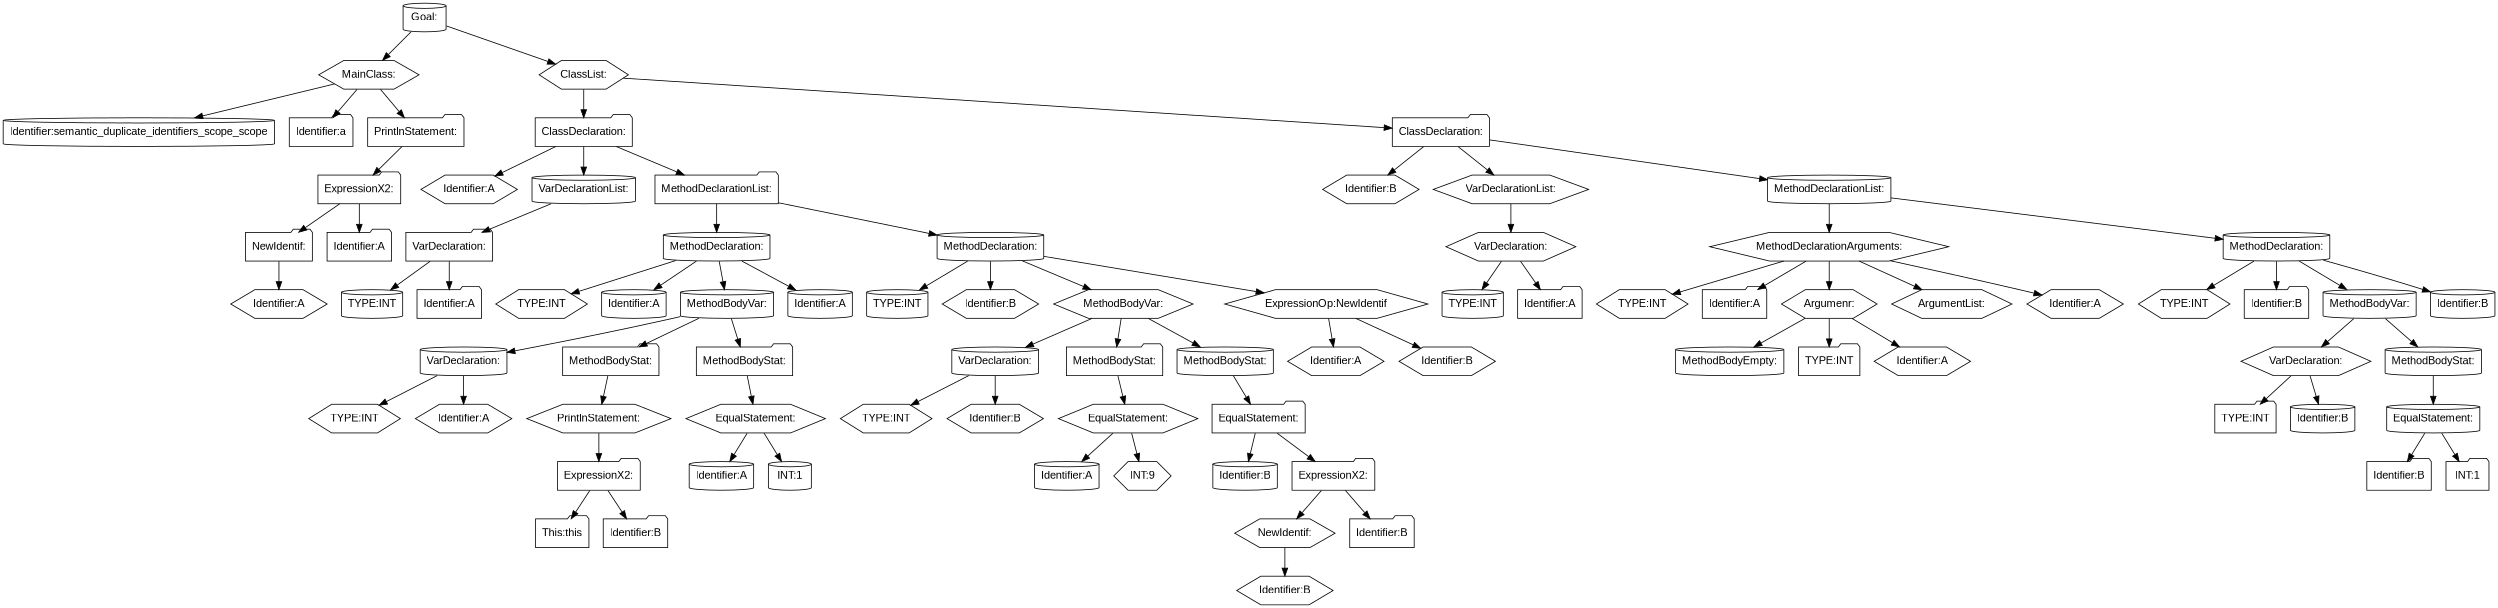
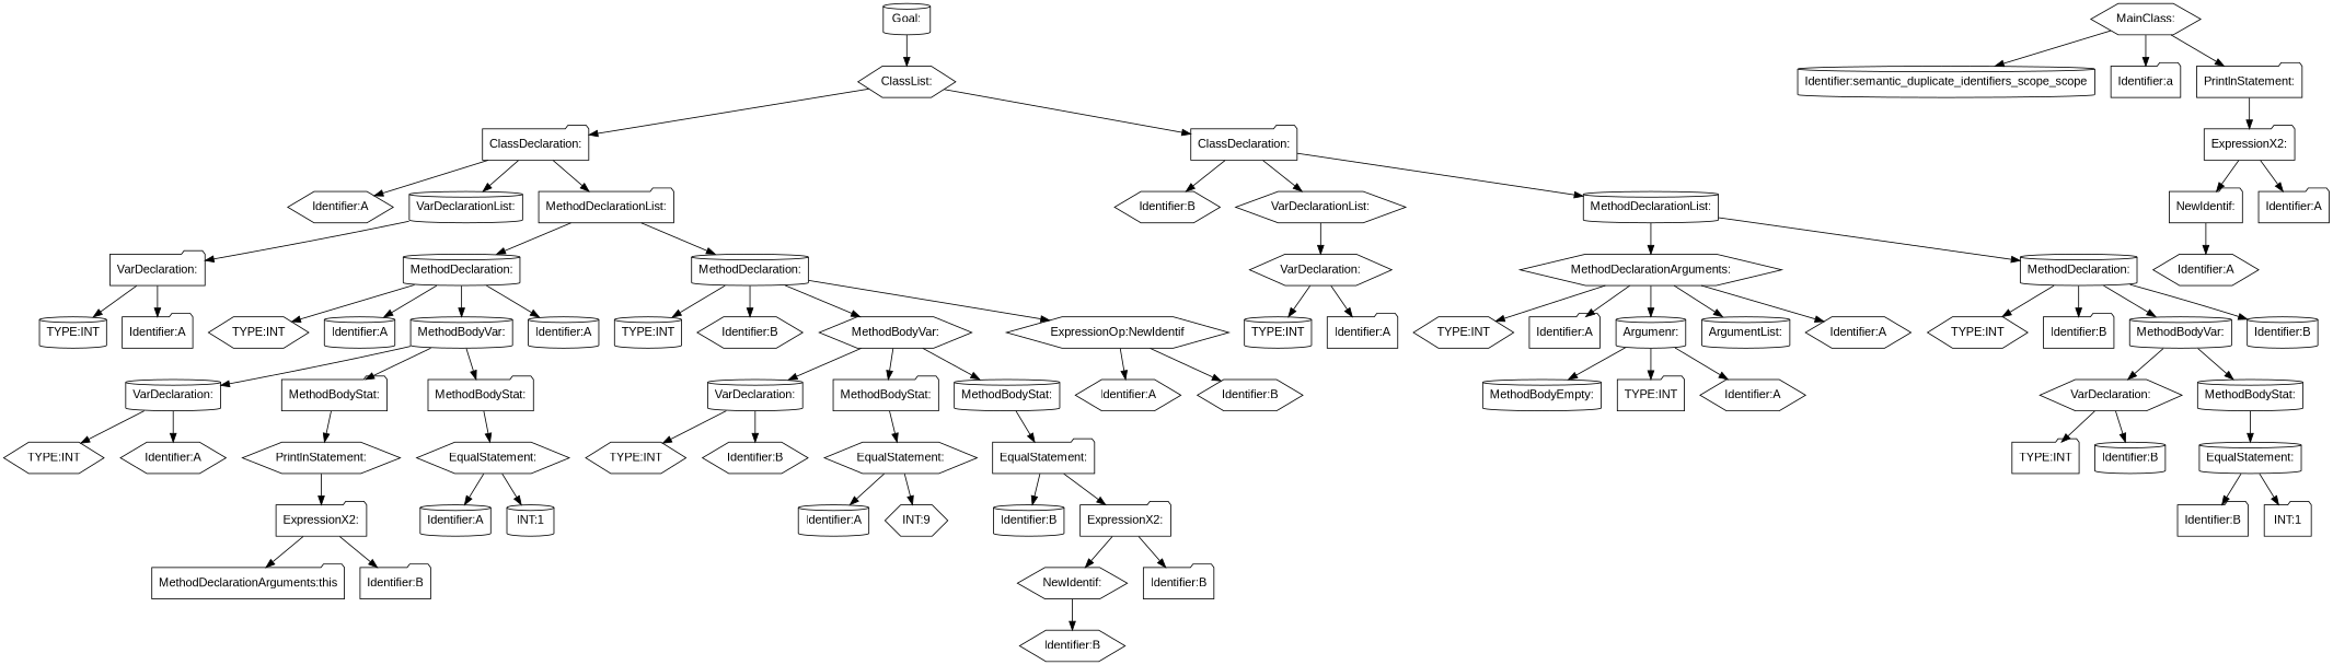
  digraph {
    fontname="Liberation Sans"
    node [fontname="Liberation Sans" shape=hexagon]
    edge [fontname="Liberation Sans"]
    n1 [label="Goal:" shape=cylinder]
    n2 [label="MainClass:"]
    n3 [label="ClassList:"]
    n4 [label="Identifier:semantic_duplicate_identifiers_scope_scope" shape=cylinder]
    n5 [label="Identifier:a" shape=folder]
    n6 [label="PrintlnStatement:" shape=folder]
    n7 [label="ClassDeclaration:" shape=folder]
    n8 [label="ClassDeclaration:" shape=folder]
    n9 [label="ExpressionX2:" shape=folder]
    n10 [label="NewIdentif:" shape=folder]
    n11 [label="Identifier:A" shape=folder]
    n12 [label="Identifier:A"]
    n13 [label="Identifier:A"]
    n14 [label="VarDeclarationList:" shape=cylinder]
    n15 [label="MethodDeclarationList:" shape=folder]
    n16 [label="Identifier:B"]
    n17 [label="VarDeclarationList:"]
    n18 [label="MethodDeclarationList:" shape=cylinder]
    n19 [label="VarDeclaration:" shape=folder]
    n20 [label="MethodDeclaration:" shape=cylinder]
    n21 [label="MethodDeclaration:" shape=cylinder]
    n22 [label="TYPE:INT" shape=cylinder]
    n23 [label="Identifier:A" shape=folder]
    n24 [label="TYPE:INT"]
    n25 [label="Identifier:A" shape=cylinder]
    n26 [label="MethodBodyVar:" shape=cylinder]
    n27 [label="Identifier:A" shape=cylinder]
    n28 [label="TYPE:INT" shape=cylinder]
    n29 [label="Identifier:B"]
    n30 [label="MethodBodyVar:"]
    n31 [label="ExpressionOp:NewIdentif"]
    n32 [label="VarDeclaration:" shape=cylinder]
    n33 [label="MethodBodyStat:" shape=folder]
    n34 [label="MethodBodyStat:" shape=folder]
    n35 [label="TYPE:INT"]
    n36 [label="Identifier:A"]
    n37 [label="PrintlnStatement:"]
    n38 [label="EqualStatement:"]
    n39 [label="ExpressionX2:" shape=folder]
-   n40 [label="This:this" shape=folder]
+   n40 [label="MethodDeclarationArguments:this" shape=folder]
    n41 [label="Identifier:B" shape=folder]
    n42 [label="Identifier:A" shape=cylinder]
    n43 [label="INT:1" shape=cylinder]
    n44 [label="VarDeclaration:" shape=cylinder]
    n45 [label="MethodBodyStat:" shape=folder]
    n46 [label="MethodBodyStat:" shape=cylinder]
    n47 [label="Identifier:A"]
    n48 [label="Identifier:B"]
    n49 [label="TYPE:INT"]
    n50 [label="Identifier:B"]
    n51 [label="EqualStatement:"]
    n52 [label="EqualStatement:" shape=folder]
    n53 [label="Identifier:A" shape=cylinder]
    n54 [label="INT:9"]
    n55 [label="Identifier:B" shape=cylinder]
    n56 [label="ExpressionX2:" shape=folder]
    n57 [label="NewIdentif:"]
    n58 [label="Identifier:B" shape=folder]
    n59 [label="Identifier:B"]
    n60 [label="VarDeclaration:"]
    n61 [label="MethodDeclarationArguments:"]
    n62 [label="MethodDeclaration:" shape=cylinder]
    n63 [label="TYPE:INT" shape=cylinder]
    n64 [label="Identifier:A" shape=folder]
    n65 [label="TYPE:INT"]
    n66 [label="Identifier:A" shape=folder]
-   n67 [label="Argumenr:"]
-   n68 [label="ArgumentList:"]
+   n67 [label="Argumenr:" shape=cylinder]
+   n68 [label="ArgumentList:" shape=cylinder]
    n69 [label="Identifier:A"]
    n70 [label="TYPE:INT"]
    n71 [label="Identifier:B" shape=folder]
    n72 [label="MethodBodyVar:" shape=cylinder]
    n73 [label="Identifier:B" shape=cylinder]
    n74 [label="MethodBodyEmpty:" shape=cylinder]
    n75 [label="TYPE:INT" shape=folder]
    n76 [label="Identifier:A"]
    n77 [label="VarDeclaration:"]
    n78 [label="MethodBodyStat:" shape=cylinder]
    n79 [label="TYPE:INT" shape=folder]
    n80 [label="Identifier:B" shape=cylinder]
    n81 [label="EqualStatement:" shape=cylinder]
    n82 [label="Identifier:B" shape=folder]
    n83 [label="INT:1" shape=folder]
-   n1 -> n2
    n1 -> n3
    n2 -> n4
    n2 -> n5
    n2 -> n6
    n3 -> n7
    n3 -> n8
    n6 -> n9
    n7 -> n13
    n7 -> n14
    n7 -> n15
    n8 -> n16
    n8 -> n17
    n8 -> n18
    n9 -> n10
    n9 -> n11
    n10 -> n12
    n14 -> n19
    n15 -> n20
    n15 -> n21
    n17 -> n60
    n18 -> n61
    n18 -> n62
    n19 -> n22
    n19 -> n23
    n20 -> n24
    n20 -> n25
    n20 -> n26
    n20 -> n27
    n21 -> n28
    n21 -> n29
    n21 -> n30
    n21 -> n31
    n26 -> n32
    n26 -> n33
    n26 -> n34
    n30 -> n44
    n30 -> n45
    n30 -> n46
    n31 -> n47
    n31 -> n48
    n32 -> n35
    n32 -> n36
    n33 -> n37
    n34 -> n38
    n37 -> n39
    n38 -> n42
    n38 -> n43
    n39 -> n40
    n39 -> n41
    n44 -> n49
    n44 -> n50
    n45 -> n51
    n46 -> n52
    n51 -> n53
    n51 -> n54
    n52 -> n55
    n52 -> n56
    n56 -> n57
    n56 -> n58
    n57 -> n59
    n60 -> n63
    n60 -> n64
    n61 -> n65
    n61 -> n66
    n61 -> n67
    n61 -> n68
    n61 -> n69
    n62 -> n70
    n62 -> n71
    n62 -> n72
    n62 -> n73
    n67 -> n74
    n67 -> n75
    n67 -> n76
    n72 -> n77
    n72 -> n78
    n77 -> n79
    n77 -> n80
    n78 -> n81
    n81 -> n82
    n81 -> n83
  }
